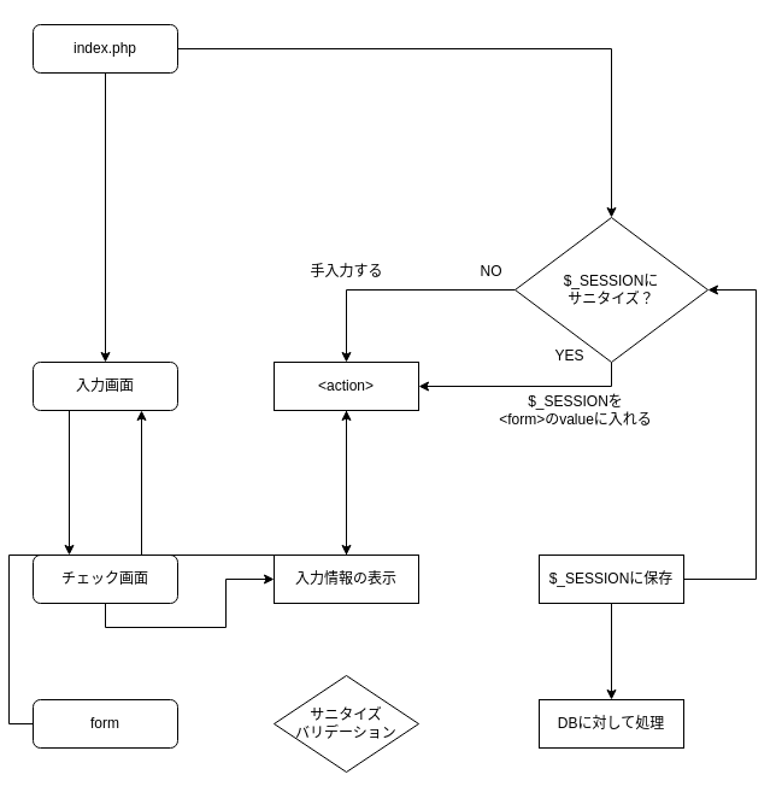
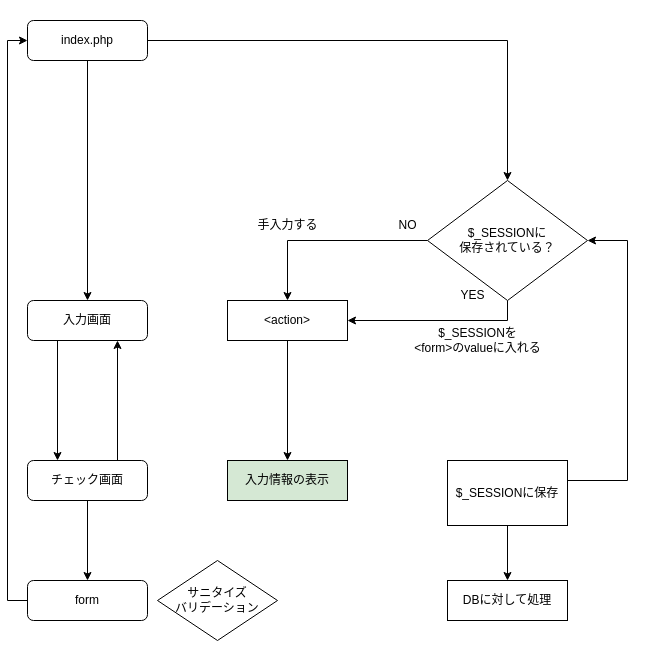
  <mxCell id="0" />
  <mxCell id="1" parent="0" />
  <mxCell id="2" style="edgeStyle=orthogonalEdgeStyle;rounded=0;orthogonalLoop=1;jettySize=auto;html=1;exitX=0.25;exitY=1;exitDx=0;exitDy=0;entryX=0.25;entryY=0;entryDx=0;entryDy=0;" edge="1" parent="1" source="3" target="11"><mxGeometry relative="1" as="geometry" /></mxCell>
  <mxCell id="3" value="入力画面" style="rounded=1;whiteSpace=wrap;html=1;fontSize=12;glass=0;strokeWidth=1;shadow=0;" parent="1" vertex="1"><mxGeometry x="20" y="300" width="120" height="40" as="geometry" /></mxCell>
  <mxCell id="4" style="edgeStyle=orthogonalEdgeStyle;rounded=0;orthogonalLoop=1;jettySize=auto;html=1;exitX=0.5;exitY=1;exitDx=0;exitDy=0;entryX=0.5;entryY=0;entryDx=0;entryDy=0;" edge="1" parent="1" source="6" target="3"><mxGeometry relative="1" as="geometry" /></mxCell>
  <mxCell id="5" style="edgeStyle=orthogonalEdgeStyle;rounded=0;orthogonalLoop=1;jettySize=auto;html=1;exitX=1;exitY=0.5;exitDx=0;exitDy=0;entryX=0.5;entryY=0;entryDx=0;entryDy=0;" edge="1" parent="1" source="6" target="21"><mxGeometry relative="1" as="geometry" /></mxCell>
  <mxCell id="6" value="index.php" style="rounded=1;whiteSpace=wrap;html=1;fontSize=12;glass=0;strokeWidth=1;shadow=0;" vertex="1" parent="1"><mxGeometry x="20" y="20" width="120" height="40" as="geometry" /></mxCell>
  <mxCell id="7" style="edgeStyle=orthogonalEdgeStyle;rounded=0;orthogonalLoop=1;jettySize=auto;html=1;exitX=0.5;exitY=1;exitDx=0;exitDy=0;entryX=0.5;entryY=0;entryDx=0;entryDy=0;" edge="1" parent="1" source="8" target="18"><mxGeometry relative="1" as="geometry" /></mxCell>
  <mxCell id="8" value="&amp;lt;action&amp;gt;" style="rounded=1;whiteSpace=wrap;html=1;fontSize=12;glass=0;strokeWidth=1;shadow=0;arcSize=0;" vertex="1" parent="1"><mxGeometry x="220" y="300" width="120" height="40" as="geometry" /></mxCell>
- <mxCell id="9" style="edgeStyle=orthogonalEdgeStyle;rounded=0;orthogonalLoop=1;jettySize=auto;html=1;exitX=0.5;exitY=1;exitDx=0;exitDy=0;" edge="1" parent="1" source="11" target="18"><mxGeometry relative="1" as="geometry" /></mxCell>
+ <mxCell id="9" style="edgeStyle=orthogonalEdgeStyle;rounded=0;orthogonalLoop=1;jettySize=auto;html=1;exitX=0.5;exitY=1;exitDx=0;exitDy=0;entryX=0.5;entryY=0;entryDx=0;entryDy=0;" edge="1" parent="1" source="11" target="13"><mxGeometry relative="1" as="geometry" /></mxCell>
  <mxCell id="10" style="edgeStyle=orthogonalEdgeStyle;rounded=0;orthogonalLoop=1;jettySize=auto;html=1;exitX=0.75;exitY=0;exitDx=0;exitDy=0;entryX=0.75;entryY=1;entryDx=0;entryDy=0;" edge="1" parent="1" source="11" target="3"><mxGeometry relative="1" as="geometry" /></mxCell>
  <mxCell id="11" value="チェック画面" style="rounded=1;whiteSpace=wrap;html=1;fontSize=12;glass=0;strokeWidth=1;shadow=0;" vertex="1" parent="1"><mxGeometry x="20" y="460" width="120" height="40" as="geometry" /></mxCell>
- <mxCell id="12" style="edgeStyle=orthogonalEdgeStyle;rounded=0;orthogonalLoop=1;jettySize=auto;html=1;exitX=0;exitY=0.5;exitDx=0;exitDy=0;" edge="1" parent="1" source="13" target="8"><mxGeometry relative="1" as="geometry" /></mxCell>
+ <mxCell id="12" style="edgeStyle=orthogonalEdgeStyle;rounded=0;orthogonalLoop=1;jettySize=auto;html=1;exitX=0;exitY=0.5;exitDx=0;exitDy=0;entryX=0;entryY=0.5;entryDx=0;entryDy=0;" edge="1" parent="1" source="13" target="6"><mxGeometry relative="1" as="geometry" /></mxCell>
  <mxCell id="13" value="form" style="rounded=1;whiteSpace=wrap;html=1;fontSize=12;glass=0;strokeWidth=1;shadow=0;" vertex="1" parent="1"><mxGeometry x="20" y="580" width="120" height="40" as="geometry" /></mxCell>
  <mxCell id="14" style="edgeStyle=orthogonalEdgeStyle;rounded=0;orthogonalLoop=1;jettySize=auto;html=1;exitX=0.5;exitY=1;exitDx=0;exitDy=0;entryX=0.5;entryY=0;entryDx=0;entryDy=0;" edge="1" parent="1" source="16" target="17"><mxGeometry relative="1" as="geometry" /></mxCell>
  <mxCell id="15" style="edgeStyle=orthogonalEdgeStyle;rounded=0;orthogonalLoop=1;jettySize=auto;html=1;exitX=1;exitY=0.5;exitDx=0;exitDy=0;entryX=1;entryY=0.5;entryDx=0;entryDy=0;" edge="1" parent="1" source="16" target="21"><mxGeometry relative="1" as="geometry"><Array as="points"><mxPoint x="620" y="480" /><mxPoint x="620" y="240" /></Array></mxGeometry></mxCell>
- <mxCell id="16" value="$_SESSIONに保存" style="whiteSpace=wrap;html=1;" vertex="1" parent="1"><mxGeometry x="440" y="460" width="120" height="40" as="geometry" /></mxCell>
+ <mxCell id="16" value="$_SESSIONに保存" style="whiteSpace=wrap;html=1;" vertex="1" parent="1"><mxGeometry x="440" y="460" width="120" height="65" as="geometry" /></mxCell>
  <mxCell id="17" value="DBに対して処理" style="whiteSpace=wrap;html=1;" vertex="1" parent="1"><mxGeometry x="440" y="580" width="120" height="40" as="geometry" /></mxCell>
- <mxCell id="18" value="入力情報の表示" style="whiteSpace=wrap;html=1;" vertex="1" parent="1"><mxGeometry x="220" y="460" width="120" height="40" as="geometry" /></mxCell>
+ <mxCell id="18" value="入力情報の表示" style="whiteSpace=wrap;html=1;fillColor=#d5e8d4;" vertex="1" parent="1"><mxGeometry x="220" y="460" width="120" height="40" as="geometry" /></mxCell>
  <mxCell id="19" style="edgeStyle=orthogonalEdgeStyle;rounded=0;orthogonalLoop=1;jettySize=auto;html=1;exitX=0;exitY=0.5;exitDx=0;exitDy=0;entryX=0.5;entryY=0;entryDx=0;entryDy=0;" edge="1" parent="1" source="21" target="8"><mxGeometry relative="1" as="geometry" /></mxCell>
  <mxCell id="20" style="edgeStyle=orthogonalEdgeStyle;rounded=0;orthogonalLoop=1;jettySize=auto;html=1;exitX=0.5;exitY=1;exitDx=0;exitDy=0;entryX=1;entryY=0.5;entryDx=0;entryDy=0;" edge="1" parent="1" source="21" target="8"><mxGeometry relative="1" as="geometry" /></mxCell>
- <mxCell id="21" value="$_SESSIONに&lt;br&gt;サニタイズ？" style="rhombus;whiteSpace=wrap;html=1;" vertex="1" parent="1"><mxGeometry x="420" y="180" width="160" height="120" as="geometry" /></mxCell>
+ <mxCell id="21" value="$_SESSIONに&lt;br&gt;保存されている？" style="rhombus;whiteSpace=wrap;html=1;" vertex="1" parent="1"><mxGeometry x="420" y="180" width="160" height="120" as="geometry" /></mxCell>
  <mxCell id="22" value="YES" style="text;html=1;align=center;verticalAlign=middle;resizable=0;points=[];autosize=1;strokeColor=none;fillColor=none;" vertex="1" parent="1"><mxGeometry x="440" y="280" width="50" height="30" as="geometry" /></mxCell>
  <mxCell id="23" value="NO" style="text;html=1;align=center;verticalAlign=middle;resizable=0;points=[];autosize=1;strokeColor=none;fillColor=none;" vertex="1" parent="1"><mxGeometry x="380" y="210" width="40" height="30" as="geometry" /></mxCell>
  <mxCell id="24" value="$_SESSIONを&lt;br&gt;&amp;lt;form&amp;gt;のvalueに入れる" style="text;html=1;align=center;verticalAlign=middle;resizable=0;points=[];autosize=1;strokeColor=none;fillColor=none;" vertex="1" parent="1"><mxGeometry x="395" y="320" width="150" height="40" as="geometry" /></mxCell>
  <mxCell id="25" value="手入力する" style="text;html=1;align=center;verticalAlign=middle;resizable=0;points=[];autosize=1;strokeColor=none;fillColor=none;" vertex="1" parent="1"><mxGeometry x="240" y="210" width="80" height="30" as="geometry" /></mxCell>
- <mxCell id="26" value="サニタイズ&lt;br&gt;バリデーション" style="rhombus;whiteSpace=wrap;html=1;" vertex="1" parent="1"><mxGeometry x="220" y="560" width="120" height="80" as="geometry" /></mxCell>
+ <mxCell id="26" value="サニタイズ&lt;br&gt;バリデーション" style="rhombus;whiteSpace=wrap;html=1;" vertex="1" parent="1"><mxGeometry x="150" y="560" width="120" height="80" as="geometry" /></mxCell>
